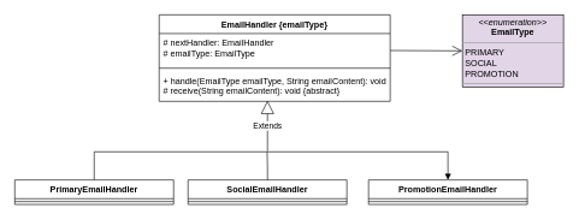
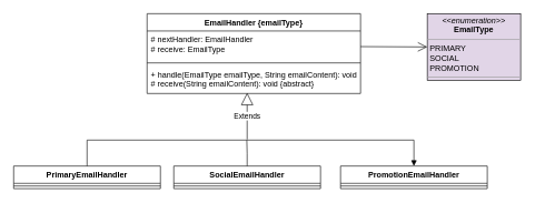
  <mxCell id="0" />
  <mxCell id="1" parent="0" />
  <mxCell id="2" value="EmailHandler {emailType}" style="swimlane;fontStyle=1;align=center;verticalAlign=top;childLayout=stackLayout;horizontal=1;startSize=26;horizontalStack=0;resizeParent=1;resizeParentMax=0;resizeLast=0;collapsible=1;marginBottom=0;" vertex="1" parent="1"><mxGeometry x="220" y="20" width="320" height="120" as="geometry" /></mxCell>
- <mxCell id="3" value="# nextHandler: EmailHandler&#10;# emailType: EmailType&#10;" style="text;strokeColor=none;fillColor=none;align=left;verticalAlign=top;spacingLeft=4;spacingRight=4;overflow=hidden;rotatable=0;points=[[0,0.5],[1,0.5]];portConstraint=eastwest;" vertex="1" parent="2"><mxGeometry y="26" width="320" height="44" as="geometry" /></mxCell>
+ <mxCell id="3" value="# nextHandler: EmailHandler&#10;# receive: EmailType&#10;" style="text;strokeColor=none;fillColor=none;align=left;verticalAlign=top;spacingLeft=4;spacingRight=4;overflow=hidden;rotatable=0;points=[[0,0.5],[1,0.5]];portConstraint=eastwest;" vertex="1" parent="2"><mxGeometry y="26" width="320" height="44" as="geometry" /></mxCell>
  <mxCell id="4" value="" style="line;strokeWidth=1;fillColor=none;align=left;verticalAlign=middle;spacingTop=-1;spacingLeft=3;spacingRight=3;rotatable=0;labelPosition=right;points=[];portConstraint=eastwest;" vertex="1" parent="2"><mxGeometry y="70" width="320" height="8" as="geometry" /></mxCell>
  <mxCell id="5" value="+ handle(EmailType emailType, String emailContent): void&#10;# receive(String emailContent): void {abstract}&#10;" style="text;strokeColor=none;fillColor=none;align=left;verticalAlign=top;spacingLeft=4;spacingRight=4;overflow=hidden;rotatable=0;points=[[0,0.5],[1,0.5]];portConstraint=eastwest;" vertex="1" parent="2"><mxGeometry y="78" width="320" height="42" as="geometry" /></mxCell>
  <mxCell id="6" value="PrimaryEmailHandler" style="swimlane;fontStyle=1;align=center;verticalAlign=top;childLayout=stackLayout;horizontal=1;startSize=26;horizontalStack=0;resizeParent=1;resizeParentMax=0;resizeLast=0;collapsible=1;marginBottom=0;" vertex="1" parent="1"><mxGeometry x="20" y="249" width="220" height="34" as="geometry" /></mxCell>
  <mxCell id="7" value="" style="line;strokeWidth=1;fillColor=none;align=left;verticalAlign=middle;spacingTop=-1;spacingLeft=3;spacingRight=3;rotatable=0;labelPosition=right;points=[];portConstraint=eastwest;" vertex="1" parent="6"><mxGeometry y="26" width="220" height="8" as="geometry" /></mxCell>
  <mxCell id="8" value="SocialEmailHandler" style="swimlane;fontStyle=1;align=center;verticalAlign=top;childLayout=stackLayout;horizontal=1;startSize=26;horizontalStack=0;resizeParent=1;resizeParentMax=0;resizeLast=0;collapsible=1;marginBottom=0;" vertex="1" parent="1"><mxGeometry x="260" y="249" width="220" height="34" as="geometry" /></mxCell>
  <mxCell id="9" value="" style="line;strokeWidth=1;fillColor=none;align=left;verticalAlign=middle;spacingTop=-1;spacingLeft=3;spacingRight=3;rotatable=0;labelPosition=right;points=[];portConstraint=eastwest;" vertex="1" parent="8"><mxGeometry y="26" width="220" height="8" as="geometry" /></mxCell>
  <mxCell id="10" value="PromotionEmailHandler" style="swimlane;fontStyle=1;align=center;verticalAlign=top;childLayout=stackLayout;horizontal=1;startSize=26;horizontalStack=0;resizeParent=1;resizeParentMax=0;resizeLast=0;collapsible=1;marginBottom=0;" vertex="1" parent="1"><mxGeometry x="510" y="249" width="220" height="34" as="geometry" /></mxCell>
  <mxCell id="11" value="" style="line;strokeWidth=1;fillColor=none;align=left;verticalAlign=middle;spacingTop=-1;spacingLeft=3;spacingRight=3;rotatable=0;labelPosition=right;points=[];portConstraint=eastwest;" vertex="1" parent="10"><mxGeometry y="26" width="220" height="8" as="geometry" /></mxCell>
  <mxCell id="12" value="&lt;p style=&quot;margin:0px;margin-top:4px;text-align:center;&quot;&gt;&lt;i&gt;&amp;lt;&amp;lt;enumeration&amp;gt;&amp;gt;&lt;/i&gt;&lt;br&gt;&lt;b&gt;EmailType&lt;/b&gt;&lt;br&gt;&lt;/p&gt;&lt;hr size=&quot;1&quot;&gt;&lt;p style=&quot;margin:0px;margin-left:4px;&quot;&gt;PRIMARY&lt;/p&gt;&lt;p style=&quot;margin:0px;margin-left:4px;&quot;&gt;SOCIAL&lt;/p&gt;&lt;p style=&quot;margin:0px;margin-left:4px;&quot;&gt;PROMOTION&lt;br&gt;&lt;/p&gt;&lt;hr size=&quot;1&quot;&gt;" style="verticalAlign=top;align=left;overflow=fill;fontSize=12;fontFamily=Helvetica;html=1;fillColor=#e1d5e7;" vertex="1" parent="1"><mxGeometry x="640" y="20" width="140" height="100" as="geometry" /></mxCell>
  <mxCell id="13" value="&amp;nbsp;" style="endArrow=open;endSize=12;html=1;rounded=0;" edge="1" parent="1"><mxGeometry x="0.004" y="-40" width="160" relative="1" as="geometry"><mxPoint x="540" y="69.5" as="sourcePoint" /><mxPoint x="640" y="70" as="targetPoint" /><mxPoint as="offset" /></mxGeometry></mxCell>
  <mxCell id="14" value="Extends" style="endArrow=block;endSize=16;endFill=0;html=1;rounded=0;entryX=0.5;entryY=1;entryDx=0;entryDy=0;" edge="1" parent="1"><mxGeometry width="160" relative="1" as="geometry"><mxPoint x="370" y="209" as="sourcePoint" /><mxPoint x="370" y="139" as="targetPoint" /></mxGeometry></mxCell>
  <mxCell id="15" value="" style="endArrow=block;html=1;edgeStyle=orthogonalEdgeStyle;rounded=0;entryX=0.5;entryY=0;entryDx=0;entryDy=0;exitX=0.5;exitY=0;exitDx=0;exitDy=0;" edge="1" parent="1" source="6" target="10"><mxGeometry relative="1" as="geometry"><mxPoint x="180" y="209" as="sourcePoint" /><mxPoint x="510" y="209" as="targetPoint" /><Array as="points"><mxPoint x="130" y="210" /><mxPoint x="620" y="210" /></Array></mxGeometry></mxCell>
  <mxCell id="16" value="" style="endArrow=none;html=1;edgeStyle=orthogonalEdgeStyle;rounded=0;exitX=0.5;exitY=0;exitDx=0;exitDy=0;" edge="1" parent="1"><mxGeometry relative="1" as="geometry"><mxPoint x="370" y="249" as="sourcePoint" /><mxPoint x="369.5" y="210" as="targetPoint" /><Array as="points"><mxPoint x="370" y="230" /></Array></mxGeometry></mxCell>
